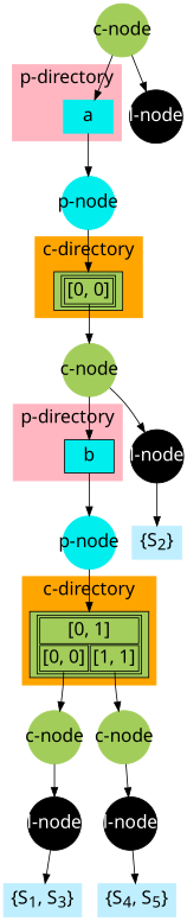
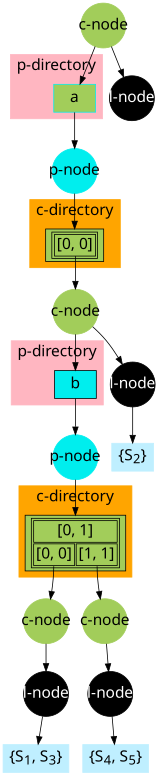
  digraph {
    compound=true
    node [fillcolor=darkolivegreen3 fixedsize=true fontname=Verdana fontsize=20 shape=circle style=filled]
    n1 [color=cyan2 fillcolor=cyan2 label="p-node" width=0.8]
    n2 [color=darkolivegreen3 label="c-node" width=0.8]
    n3 [color=cyan2 fillcolor=cyan2 label="p-node" width=0.8]
    n4 [color=darkolivegreen3 label="c-node" width=0.8]
    n5 [color=darkolivegreen3 label="c-node" width=0.8]
-   n6 [color=cyan2 fillcolor=cyan2 label=a shape=record fixedsize=""]
+   n6 [color=cyan2 label=a shape=record fixedsize=""]
    n7 [label=<             <table>                 <tr>                     <td colspan="1" port="cdir__a_0_0">[0, 0]</td>                 </tr>             </table>         > shape=box fixedsize=""]
    n8 [color=black fillcolor=cyan2 label=b shape=record fixedsize=""]
    n9 [label=<             <table>                 <tr>                     <td colspan="2" port="cdir__a_0_0_b_0_1">[0, 1]</td>                 </tr>                 <tr>                     <td colspan="1" port="cdir__a_0_0_b_0_0">[0, 0]</td>                     <td colspan="1" port="cdir__a_0_0_b_1_1">[1, 1]</td>                 </tr>             </table>         > shape=box fixedsize=""]
    n10 [fillcolor=black fontcolor=white label="l-node" width=0.8]
    n11 [fillcolor=black fontcolor=white label="l-node" width=0.8]
    n12 [fillcolor=black fontcolor=white label="l-node" width=0.8]
    n13 [color=darkolivegreen3 label="c-node" width=0.8]
    n14 [fillcolor=black fontcolor=white label="l-node" width=0.8]
    n15 [color=lightblue1 fillcolor=lightblue1 label=<\{S<sub>2</sub>\}> shape=record fixedsize=""]
    n16 [color=lightblue1 fillcolor=lightblue1 label=<\{S<sub>1</sub>, S<sub>3</sub>\}> shape=record fixedsize=""]
    n17 [color=lightblue1 fillcolor=lightblue1 label=<\{S<sub>4</sub>, S<sub>5</sub>\}> shape=record fixedsize=""]
    subgraph sub_1 {
      rank=same
      n1
    }
    subgraph sub_2 {
      rank=same
      n2
    }
    subgraph sub_3 {
      rank=same
      n3
    }
    subgraph sub_4 {
      rank=same
      n4
      n5
    }
    subgraph cluster_5 {
      color=lightpink
      fillcolor=lightpink
      fontname=Verdana
      fontsize=20
      label="p-directory"
      style=filled
      n6
    }
    subgraph cluster_6 {
      color=orange
      fillcolor=orange
      fontname=Verdana
      fontsize=20
      label="c-directory"
      style=filled
      n7
    }
    subgraph cluster_7 {
      color=lightpink
      fillcolor=lightpink
      fontname=Verdana
      fontsize=20
      label="p-directory"
      style=filled
      n8
    }
    subgraph cluster_8 {
      color=orange
      fillcolor=orange
      fontname=Verdana
      fontsize=20
      label="c-directory"
      style=filled
      n9
    }
    n1 -> n7
    n2 -> n8
    n2 -> n10
    n3 -> n9
    n4 -> n11
    n5 -> n12
    n6 -> n1
    n7 -> n2 [tailport=cdir__a_0_0]
    n8 -> n3
    n9 -> n4 [tailport=cdir__a_0_0_b_0_0]
    n9 -> n5 [tailport=cdir__a_0_0_b_1_1]
    n10 -> n15
    n11 -> n16
    n12 -> n17
    n13 -> n6
    n13 -> n14
  }
